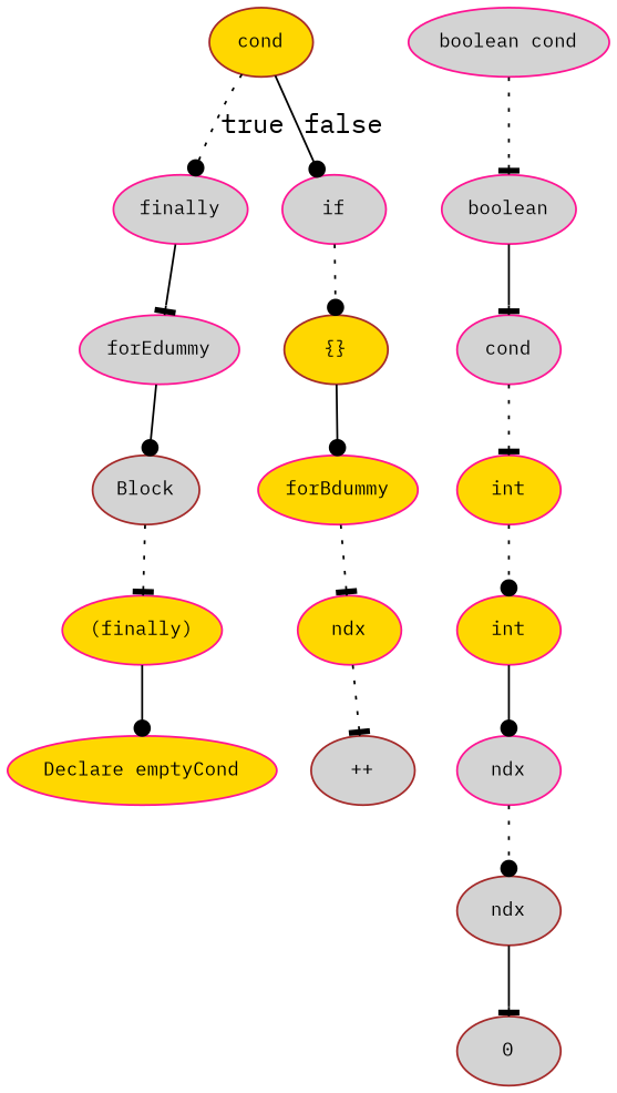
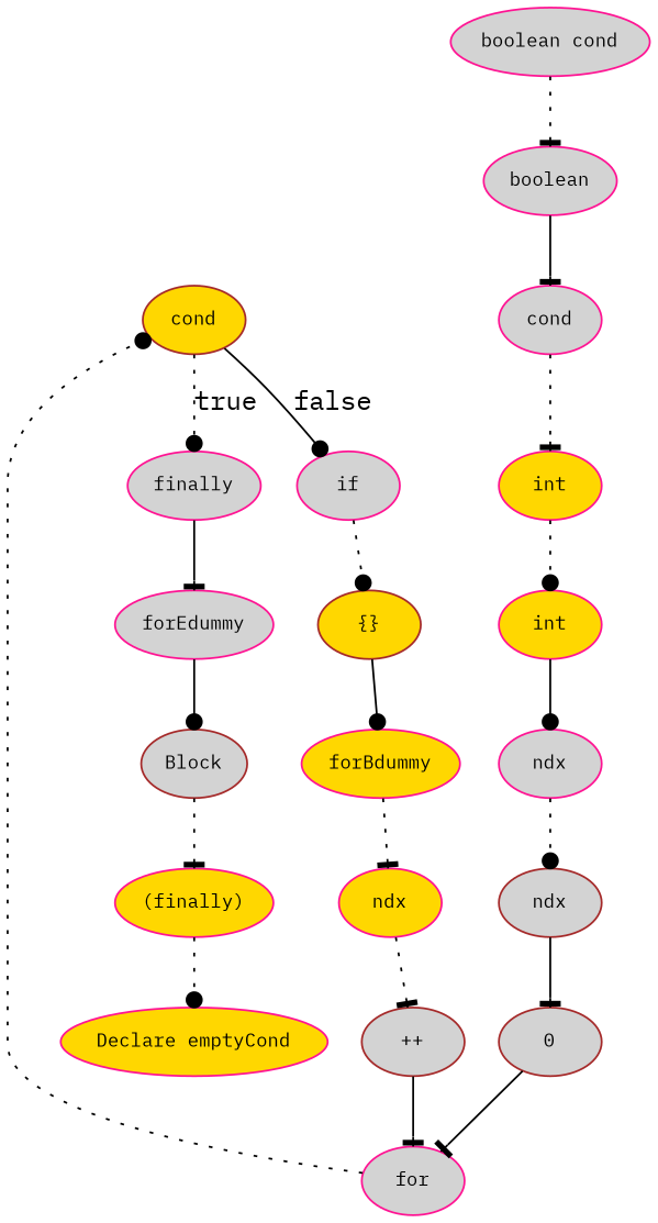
  digraph {
    fontname="IBM Plex Mono"
    node [color=deeppink fillcolor=lightgrey fontname="IBM Plex Mono" fontsize=10 style=filled]
    edge [arrowhead=tee fontname="IBM Plex Mono" style=dotted]
    n1 [color=brown label=Block]
    n2 [fillcolor=gold label="(finally)"]
    n3 [fillcolor=gold label="Declare emptyCond"]
+   n4 [label=for]
    n5 [color=brown fillcolor=gold label=cond]
    n6 [label=finally]
    n7 [label=if]
    n8 [label=forEdummy]
    n9 [color=brown fillcolor=gold label="{}"]
    n10 [fillcolor=gold label=forBdummy]
    n11 [fillcolor=gold label=ndx]
    n12 [color=brown label="++"]
    n13 [color=brown label=0]
    n14 [color=brown label=ndx]
    n15 [label=ndx]
    n16 [fillcolor=gold label=int]
    n17 [fillcolor=gold label=int]
    n18 [label=cond]
    n19 [label=boolean]
    n20 [label="boolean cond"]
    n1 -> n2
-   n2 -> n3 [arrowhead=dot style=solid]
+   n2 -> n3 [arrowhead=dot]
+   n4 -> n5 [arrowhead=dot]
    n5 -> n6 [arrowhead=dot label=true]
    n5 -> n7 [arrowhead=dot label=false style=solid]
    n6 -> n8 [style=solid]
    n7 -> n9 [arrowhead=dot]
    n8 -> n1 [arrowhead=dot style=solid]
    n9 -> n10 [arrowhead=dot style=solid]
    n10 -> n11
    n11 -> n12
+   n12 -> n4 [style=solid]
+   n13 -> n4 [style=solid]
    n14 -> n13 [style=solid]
    n15 -> n14 [arrowhead=dot]
    n16 -> n15 [arrowhead=dot style=solid]
    n17 -> n16 [arrowhead=dot]
    n18 -> n17
    n19 -> n18 [style=solid]
    n20 -> n19
  }
